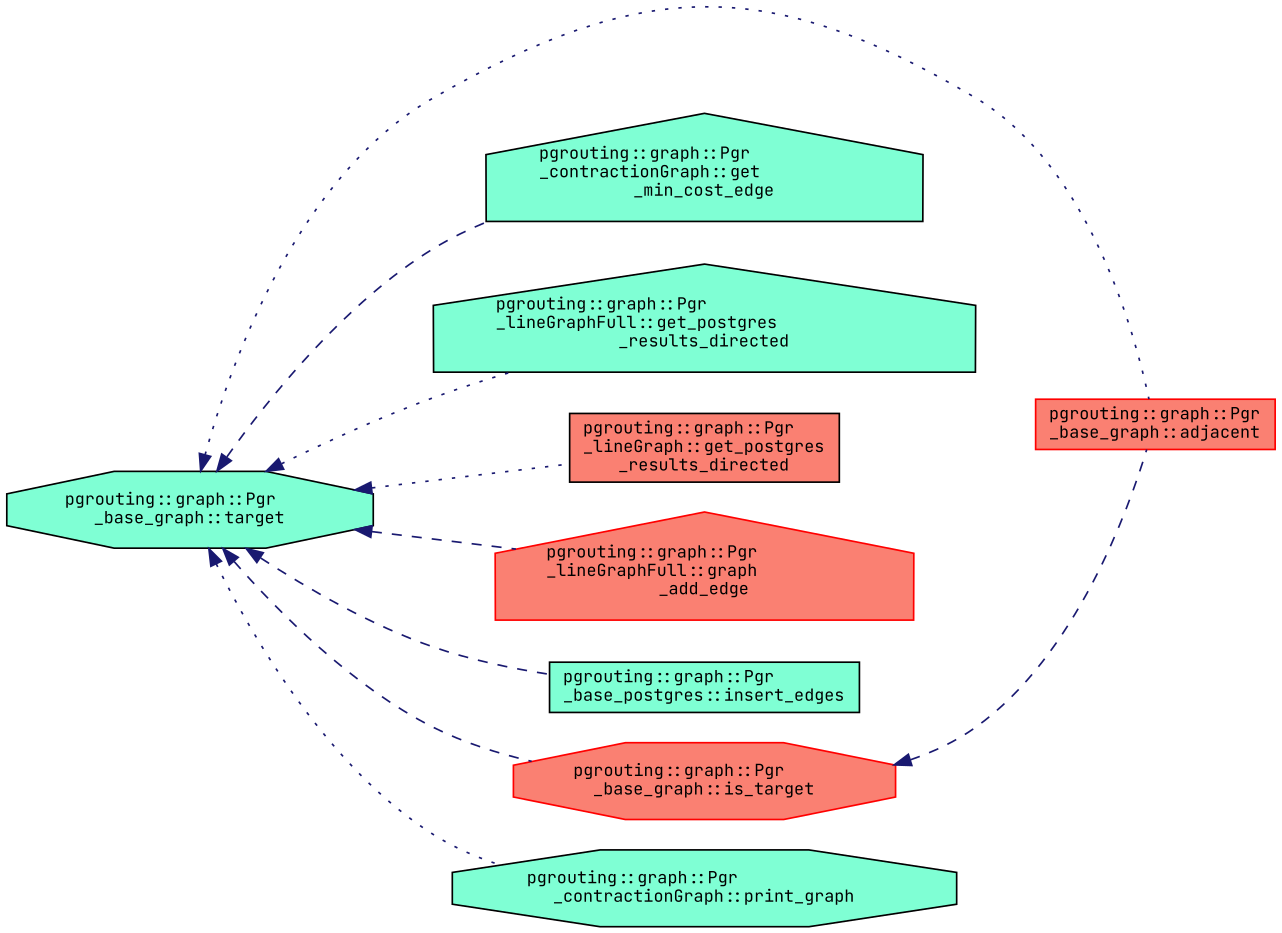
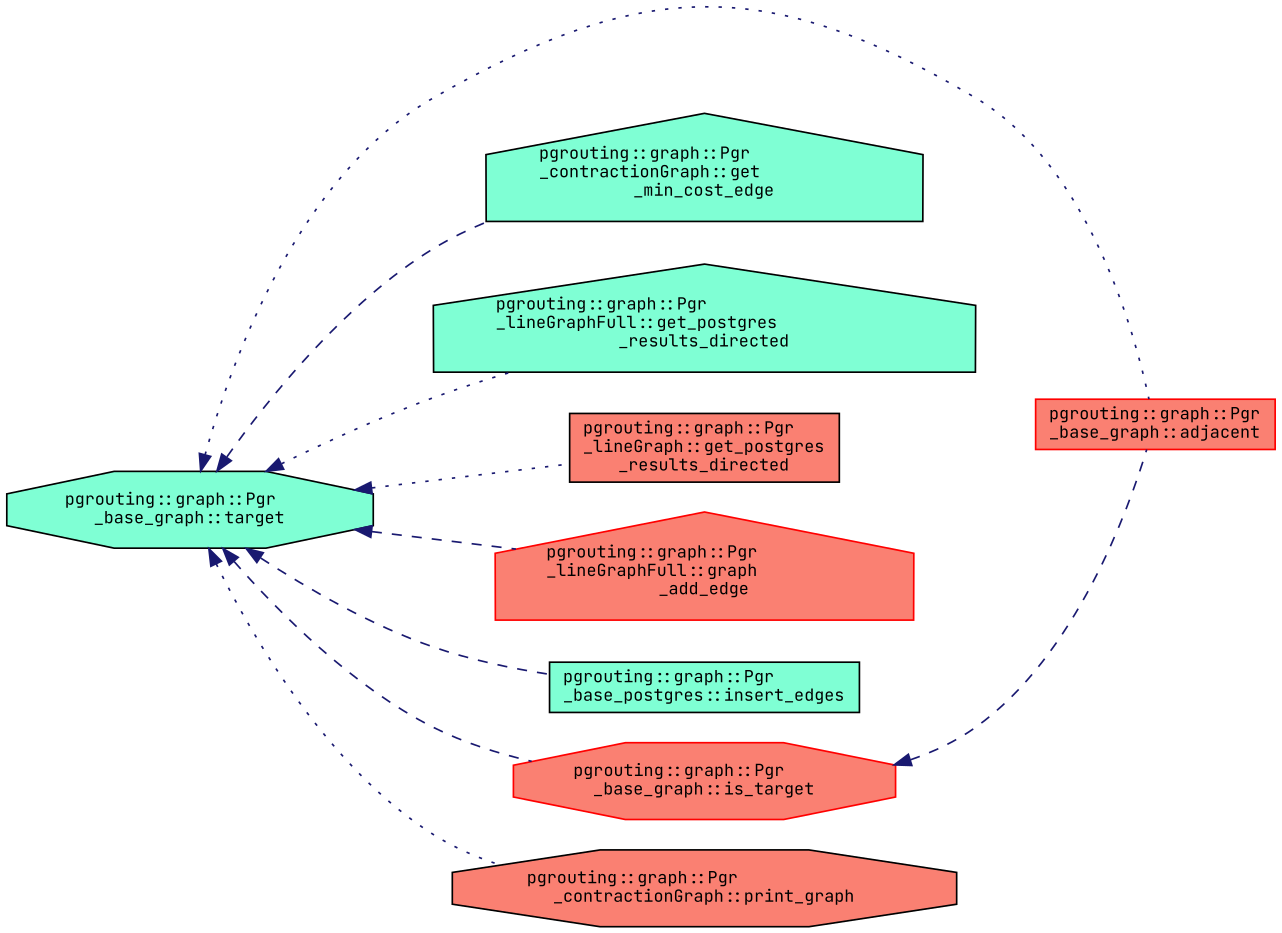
  digraph {
    fontname="JetBrains Mono"
    rankdir=LR
    node [color=black fillcolor=salmon fontname="JetBrains Mono" fontsize=10 shape=octagon style=filled]
    edge [color=midnightblue dir=back fontname="JetBrains Mono" fontsize=10 labelfontname=Helvetica labelfontsize=10 style=dashed]
    n1 [fillcolor=aquamarine fontcolor=black height=0.2 label="pgrouting::graph::Pgr\l_base_graph::target" width=0.4]
    n2 [color=red height=0.2 label="pgrouting::graph::Pgr\l_base_graph::adjacent" shape=box width=0.4]
    n3 [fillcolor=aquamarine height=0.2 label="pgrouting::graph::Pgr\l_contractionGraph::get\l_min_cost_edge" shape=house width=0.4]
    n4 [fillcolor=aquamarine height=0.2 label="pgrouting::graph::Pgr\l_lineGraphFull::get_postgres\l_results_directed" shape=house width=0.4]
    n5 [height=0.2 label="pgrouting::graph::Pgr\l_lineGraph::get_postgres\l_results_directed" shape=box width=0.4]
    n6 [color=red height=0.2 label="pgrouting::graph::Pgr\l_lineGraphFull::graph\l_add_edge" shape=house width=0.4]
    n7 [fillcolor=aquamarine height=0.2 label="pgrouting::graph::Pgr\l_base_postgres::insert_edges" shape=box width=0.4]
    n8 [color=red height=0.2 label="pgrouting::graph::Pgr\l_base_graph::is_target" width=0.4]
-   n9 [fillcolor=aquamarine height=0.2 label="pgrouting::graph::Pgr\l_contractionGraph::print_graph" width=0.4]
+   n9 [height=0.2 label="pgrouting::graph::Pgr\l_contractionGraph::print_graph" width=0.4]
    n1 -> n2 [style=dotted]
    n1 -> n3
    n1 -> n4 [style=dotted]
    n1 -> n5 [style=dotted]
    n1 -> n6
    n1 -> n7
    n1 -> n8
    n1 -> n9 [style=dotted]
    n8 -> n2
  }
